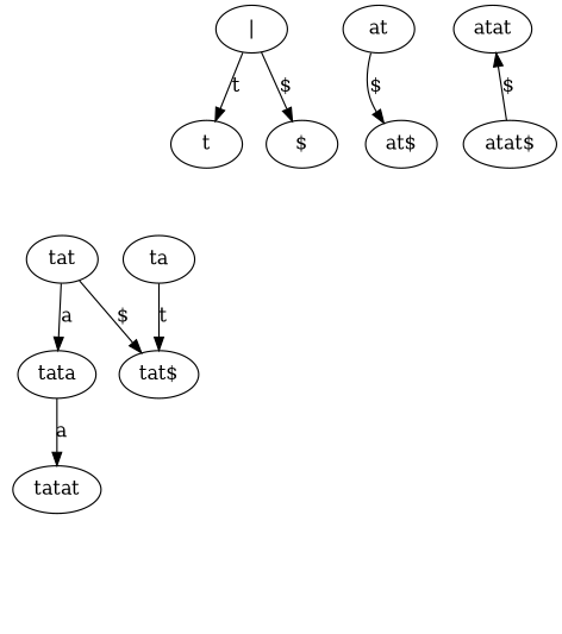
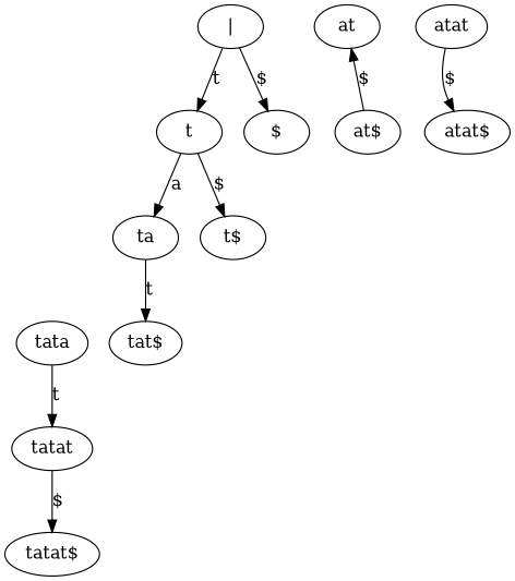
  digraph {
    n1 [label=t]
    n2 [label=ta]
+   n3 [label="t$"]
    "|"
    n5 [label="$"]
    n6 [label="tat$"]
-   n7 [label=tat]
    n8 [label=tata]
    n9 [label=tatat]
+   n10 [label="tatat$"]
    n11 [label=at]
    n12 [label="at$"]
    n13 [label=atat]
    n14 [label="atat$"]
+   n1 -> n2 [label=a]
+   n1 -> n3 [label="$"]
    n2 -> n6 [label=t]
    "|" -> n1 [label=t]
    "|" -> n5 [label="$"]
-   n7 -> n6 [label="$"]
-   n7 -> n8 [label=a]
-   n8 -> n9 [label=a]
-   n11 -> n12 [label="$"]
-   n14 -> n13 [label="$"]
+   n8 -> n9 [label=t]
+   n9 -> n10 [label="$"]
+   n12 -> n11 [label="$"]
+   n13 -> n14 [label="$"]
  }
